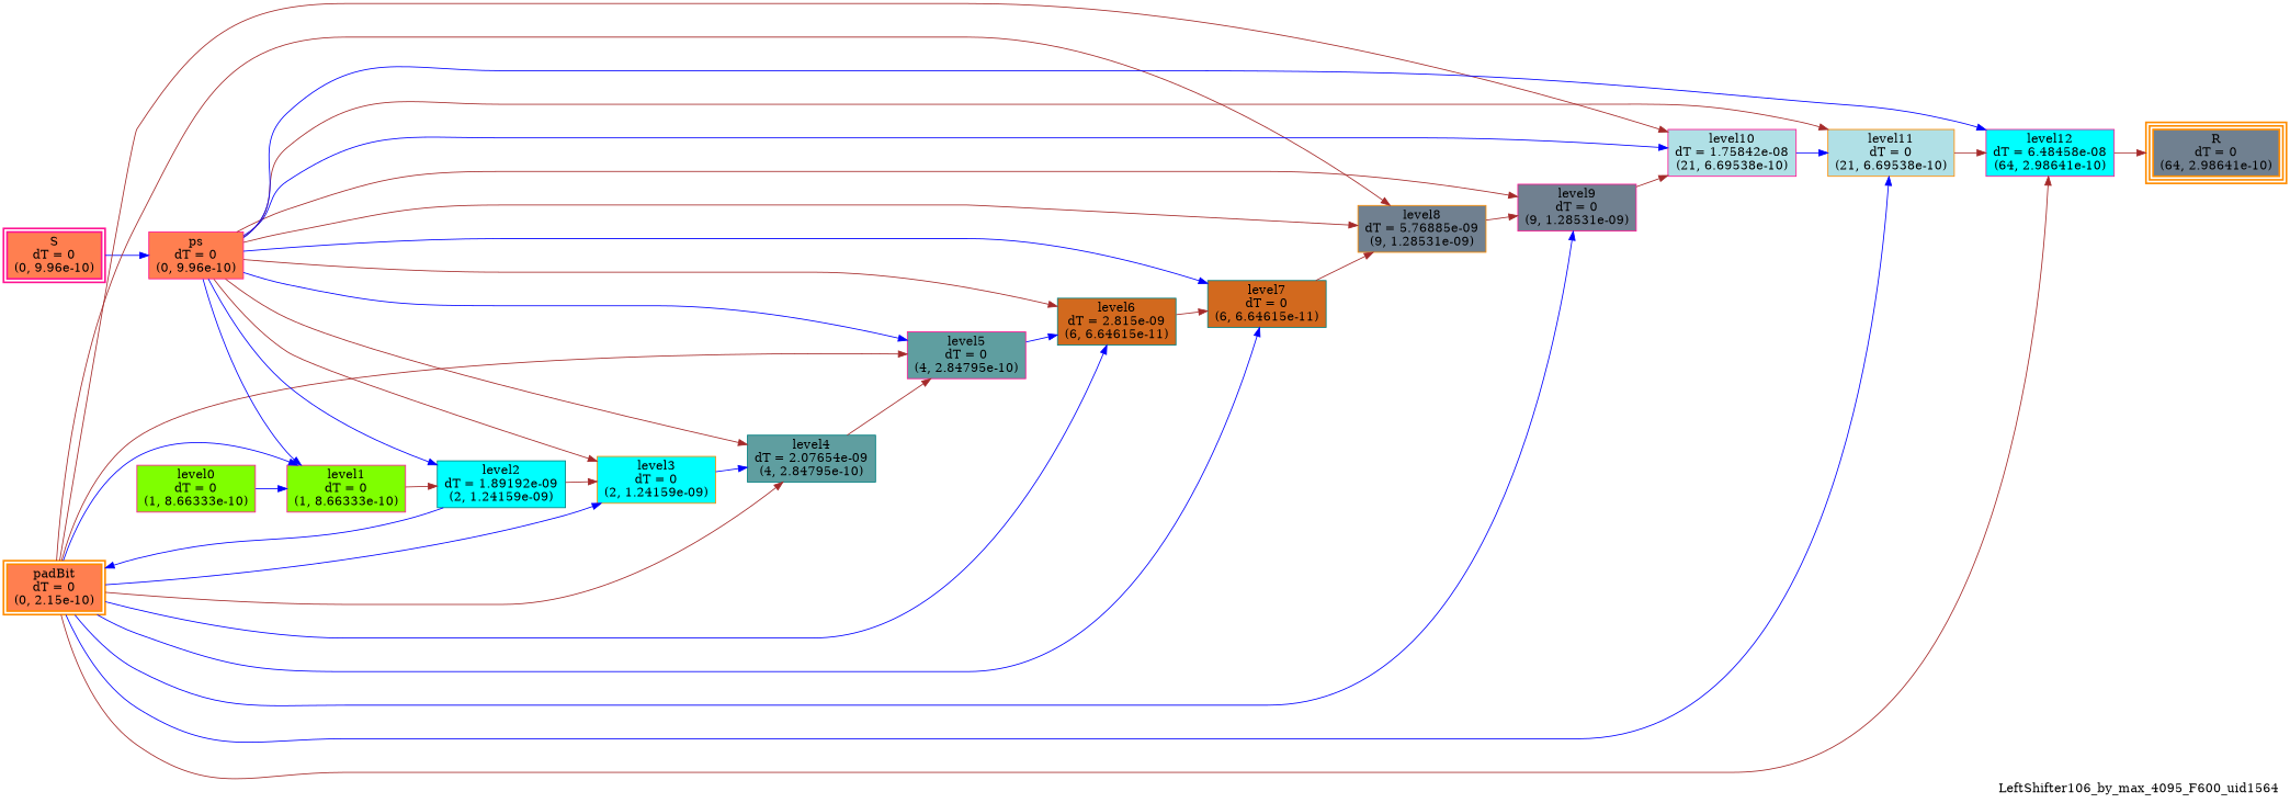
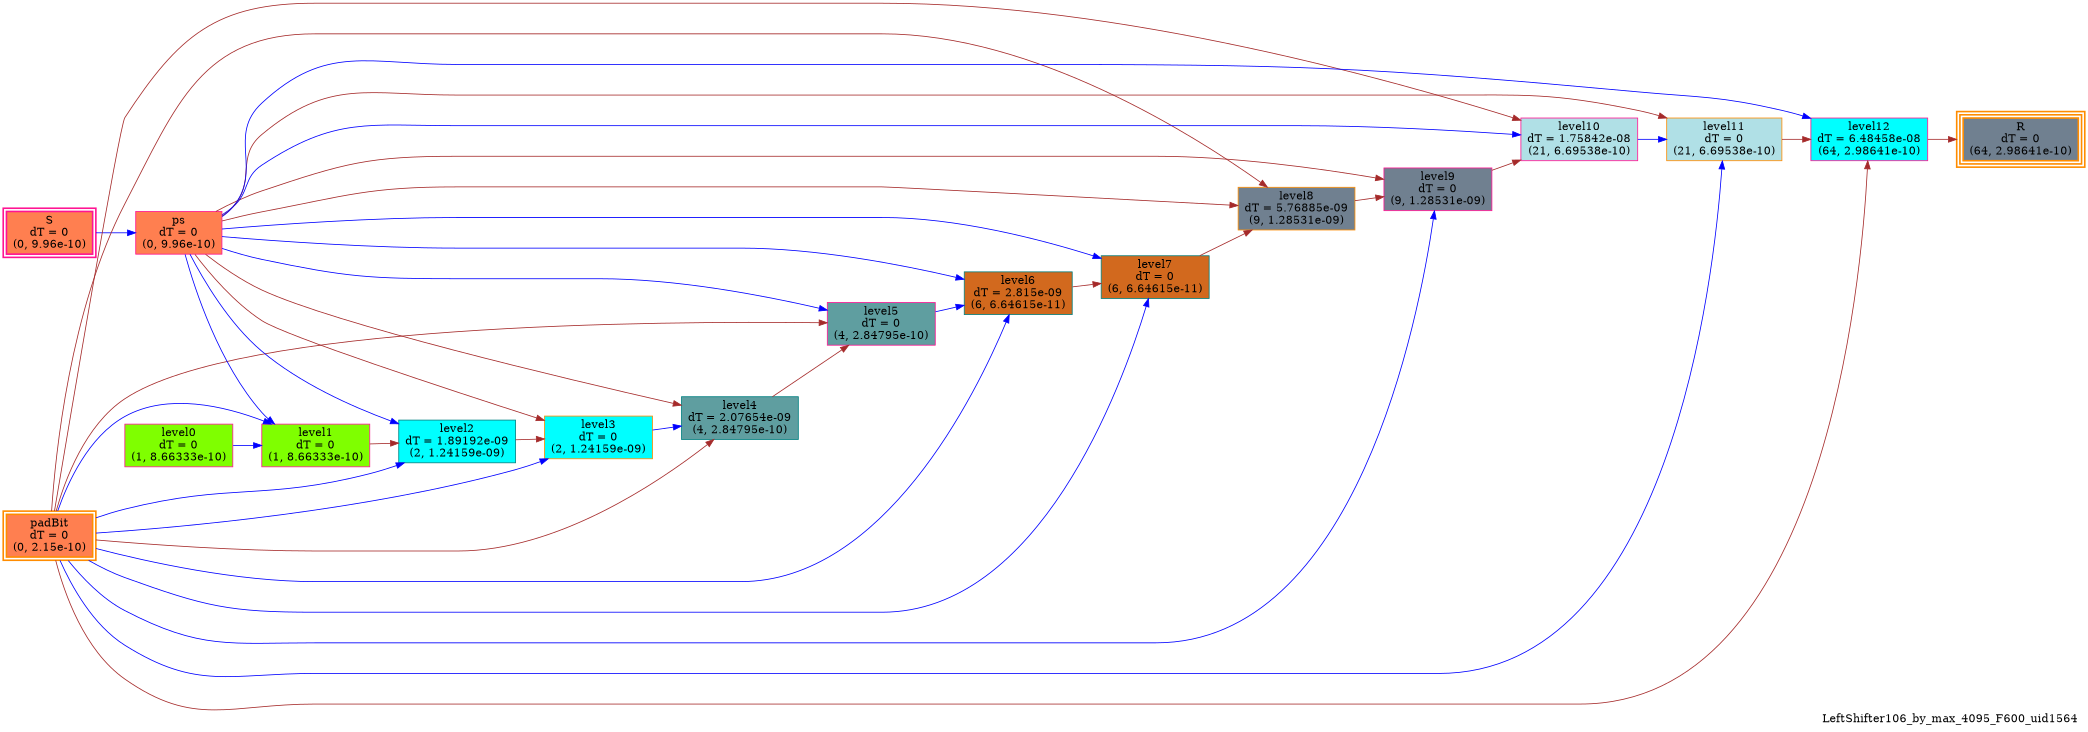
  digraph {
    label=LeftShifter106_by_max_4095_F600_uid1564
    labeljust=right
    labelloc=bottom
    nodesep=0.25
    rankdir=LR
    ranksep=0.5
    node [color=deeppink fillcolor=coral peripheries=1 shape=box style=filled]
    edge [arrowhead=normal arrowsize=1.0 arrowtail=normal color=brown dir=forward]
    n1 [label="S\ndT = 0\n(0, 9.96e-10)" peripheries=2 style="bold, filled"]
    n2 [color=darkorange label="padBit\ndT = 0\n(0, 2.15e-10)" peripheries=2 style="bold, filled"]
    n3 [color=darkorange fillcolor=slategray label="R\ndT = 0\n(64, 2.98641e-10)" peripheries=3 style="bold, filled"]
    n4 [label="ps\ndT = 0\n(0, 9.96e-10)"]
    n5 [fillcolor=chartreuse label="level1\ndT = 0\n(1, 8.66333e-10)"]
    n6 [color=teal fillcolor=cyan label="level2\ndT = 1.89192e-09\n(2, 1.24159e-09)"]
    n7 [color=darkorange fillcolor=cyan label="level3\ndT = 0\n(2, 1.24159e-09)"]
    n8 [color=teal fillcolor=cadetblue label="level4\ndT = 2.07654e-09\n(4, 2.84795e-10)"]
    n9 [fillcolor=cadetblue label="level5\ndT = 0\n(4, 2.84795e-10)"]
    n10 [color=teal fillcolor=chocolate label="level6\ndT = 2.815e-09\n(6, 6.64615e-11)"]
    n11 [color=teal fillcolor=chocolate label="level7\ndT = 0\n(6, 6.64615e-11)"]
    n12 [color=darkorange fillcolor=slategray label="level8\ndT = 5.76885e-09\n(9, 1.28531e-09)"]
    n13 [fillcolor=slategray label="level9\ndT = 0\n(9, 1.28531e-09)"]
    n14 [fillcolor=powderblue label="level10\ndT = 1.75842e-08\n(21, 6.69538e-10)"]
    n15 [color=darkorange fillcolor=powderblue label="level11\ndT = 0\n(21, 6.69538e-10)"]
    n16 [fillcolor=cyan label="level12\ndT = 6.48458e-08\n(64, 2.98641e-10)"]
    n17 [fillcolor=chartreuse label="level0\ndT = 0\n(1, 8.66333e-10)"]
    subgraph sub_1 {
      rank=same
      n1
      n2
    }
    subgraph sub_2 {
      rank=same
      n3
    }
    n1 -> n4 [color=blue]
    n2 -> n5 [color=blue]
-   n6 -> n2 [color=blue]
+   n2 -> n6 [color=blue]
    n2 -> n7 [color=blue]
    n2 -> n8
    n2 -> n9
    n2 -> n10 [color=blue]
    n2 -> n11 [color=blue]
    n2 -> n12
    n2 -> n13 [color=blue]
    n2 -> n14
    n2 -> n15 [color=blue]
    n2 -> n16
    n4 -> n5 [color=blue]
    n4 -> n6 [color=blue]
    n4 -> n7
    n4 -> n8
    n4 -> n9 [color=blue]
-   n4 -> n10
+   n4 -> n10 [color=blue]
    n4 -> n11 [color=blue]
    n4 -> n12
    n4 -> n13
    n4 -> n14 [color=blue]
    n4 -> n15
    n4 -> n16 [color=blue]
    n5 -> n6
    n6 -> n7
    n7 -> n8 [color=blue]
    n8 -> n9
    n9 -> n10 [color=blue]
    n10 -> n11
    n11 -> n12
    n12 -> n13
    n13 -> n14
    n14 -> n15 [color=blue]
    n15 -> n16
    n16 -> n3
    n17 -> n5 [color=blue]
  }
